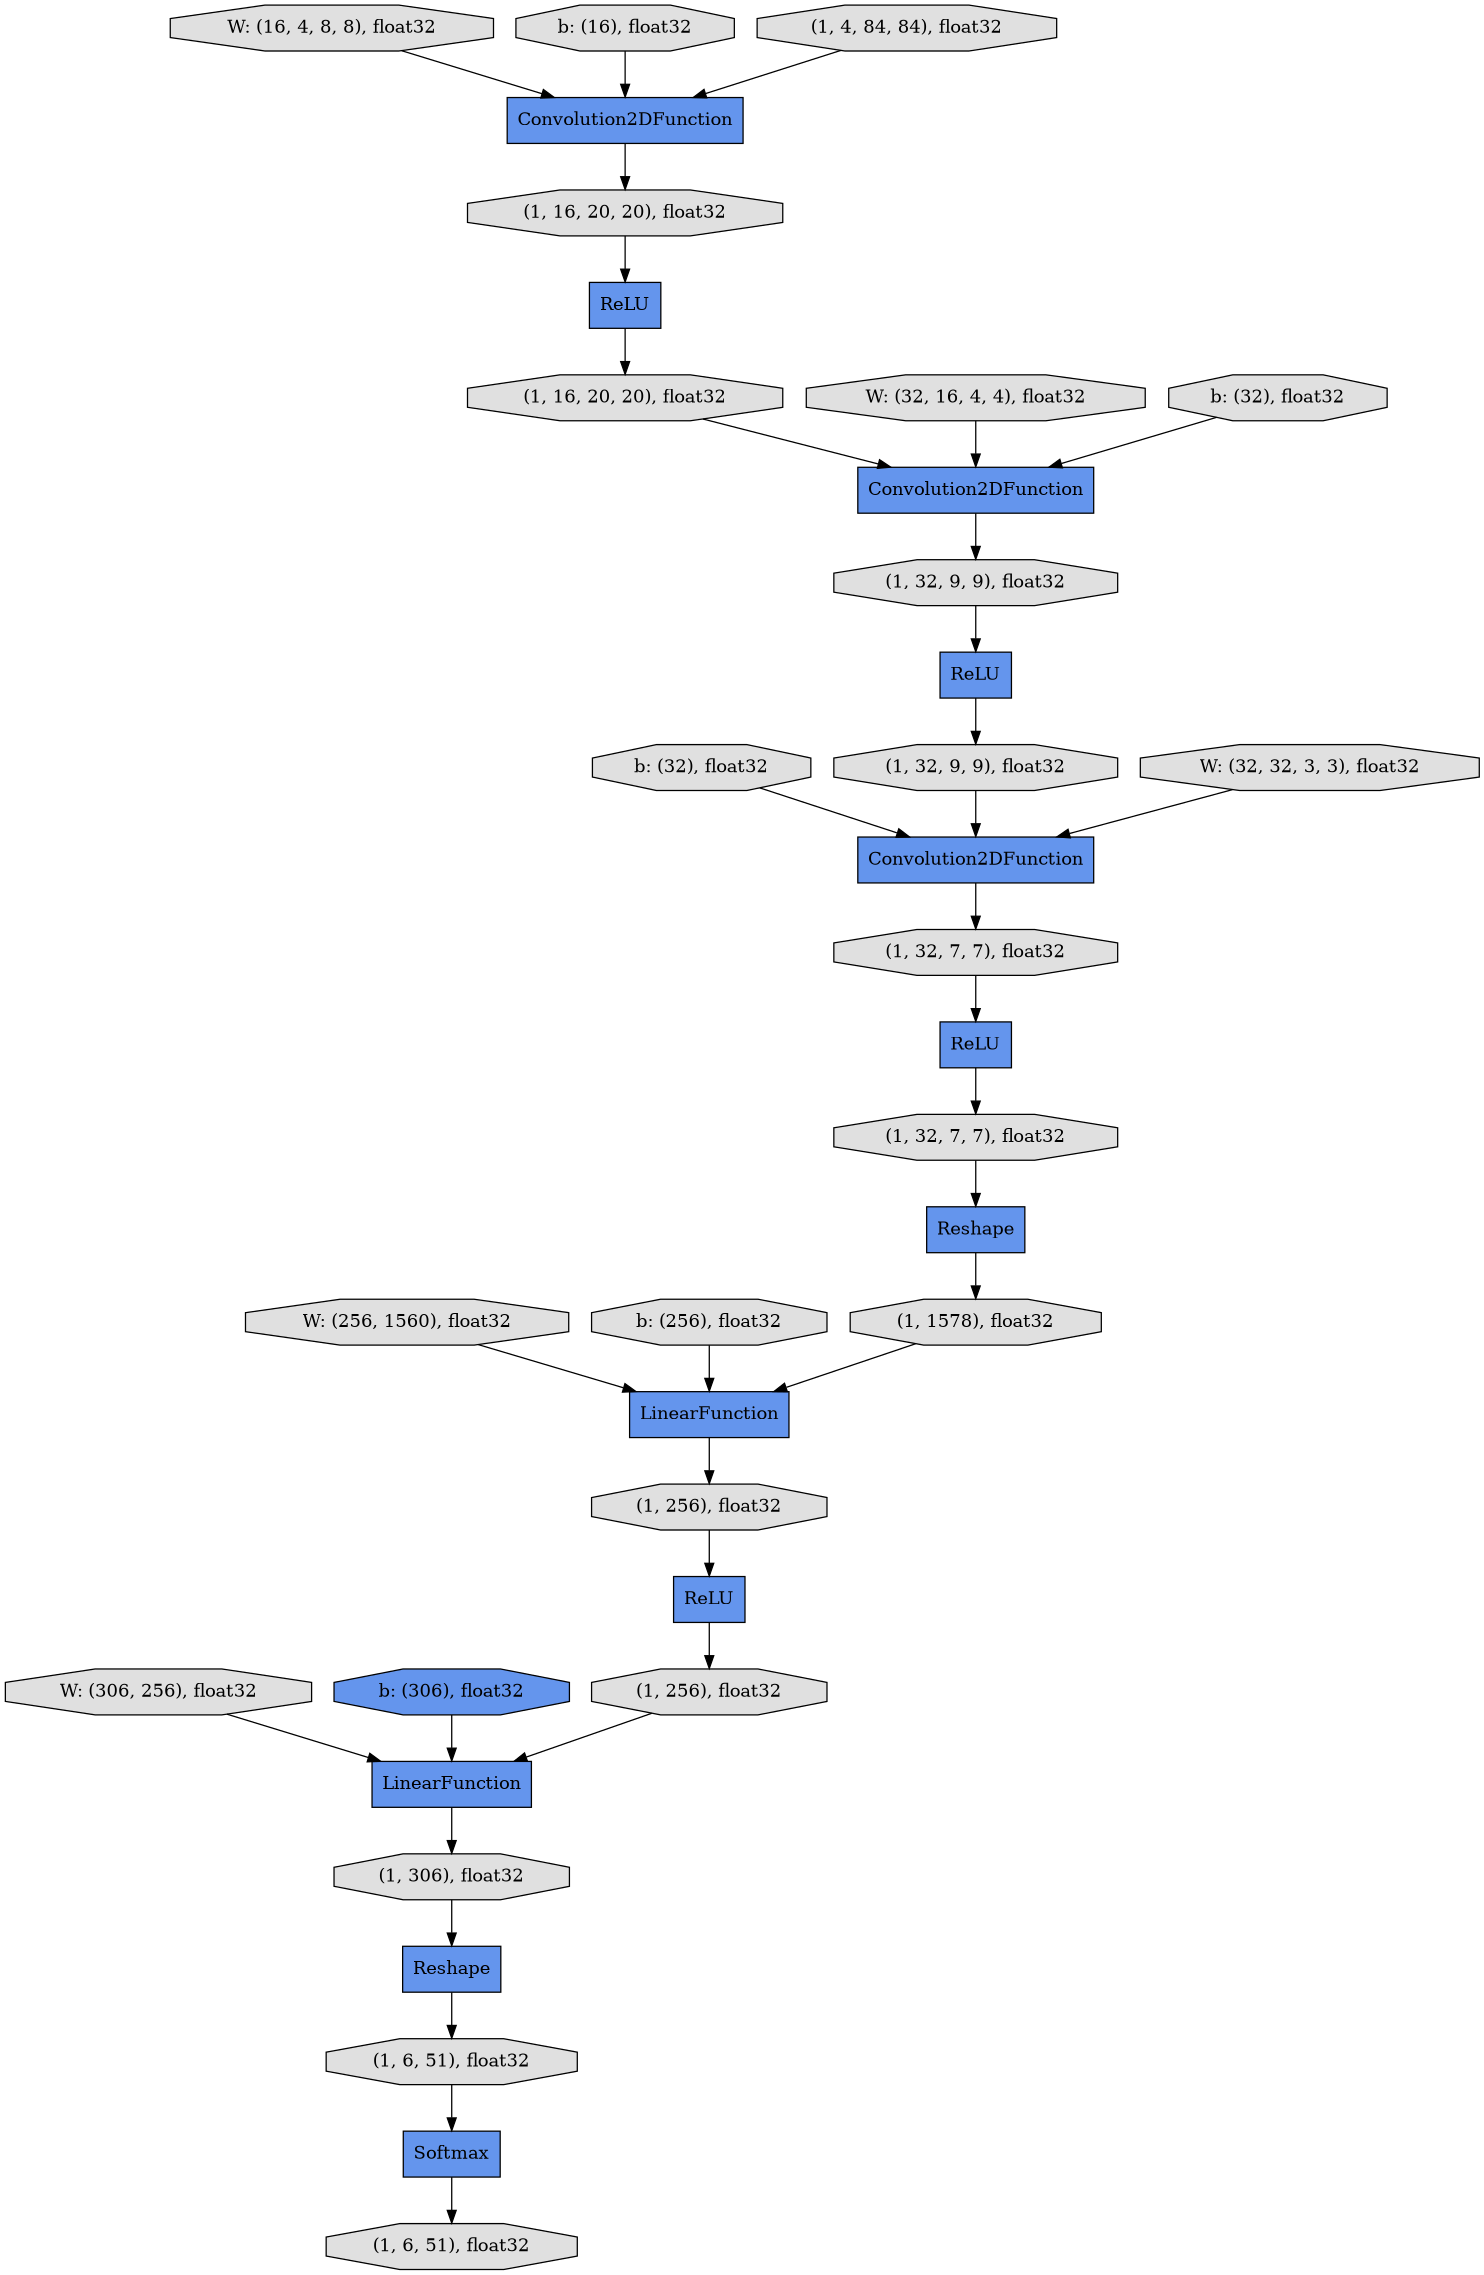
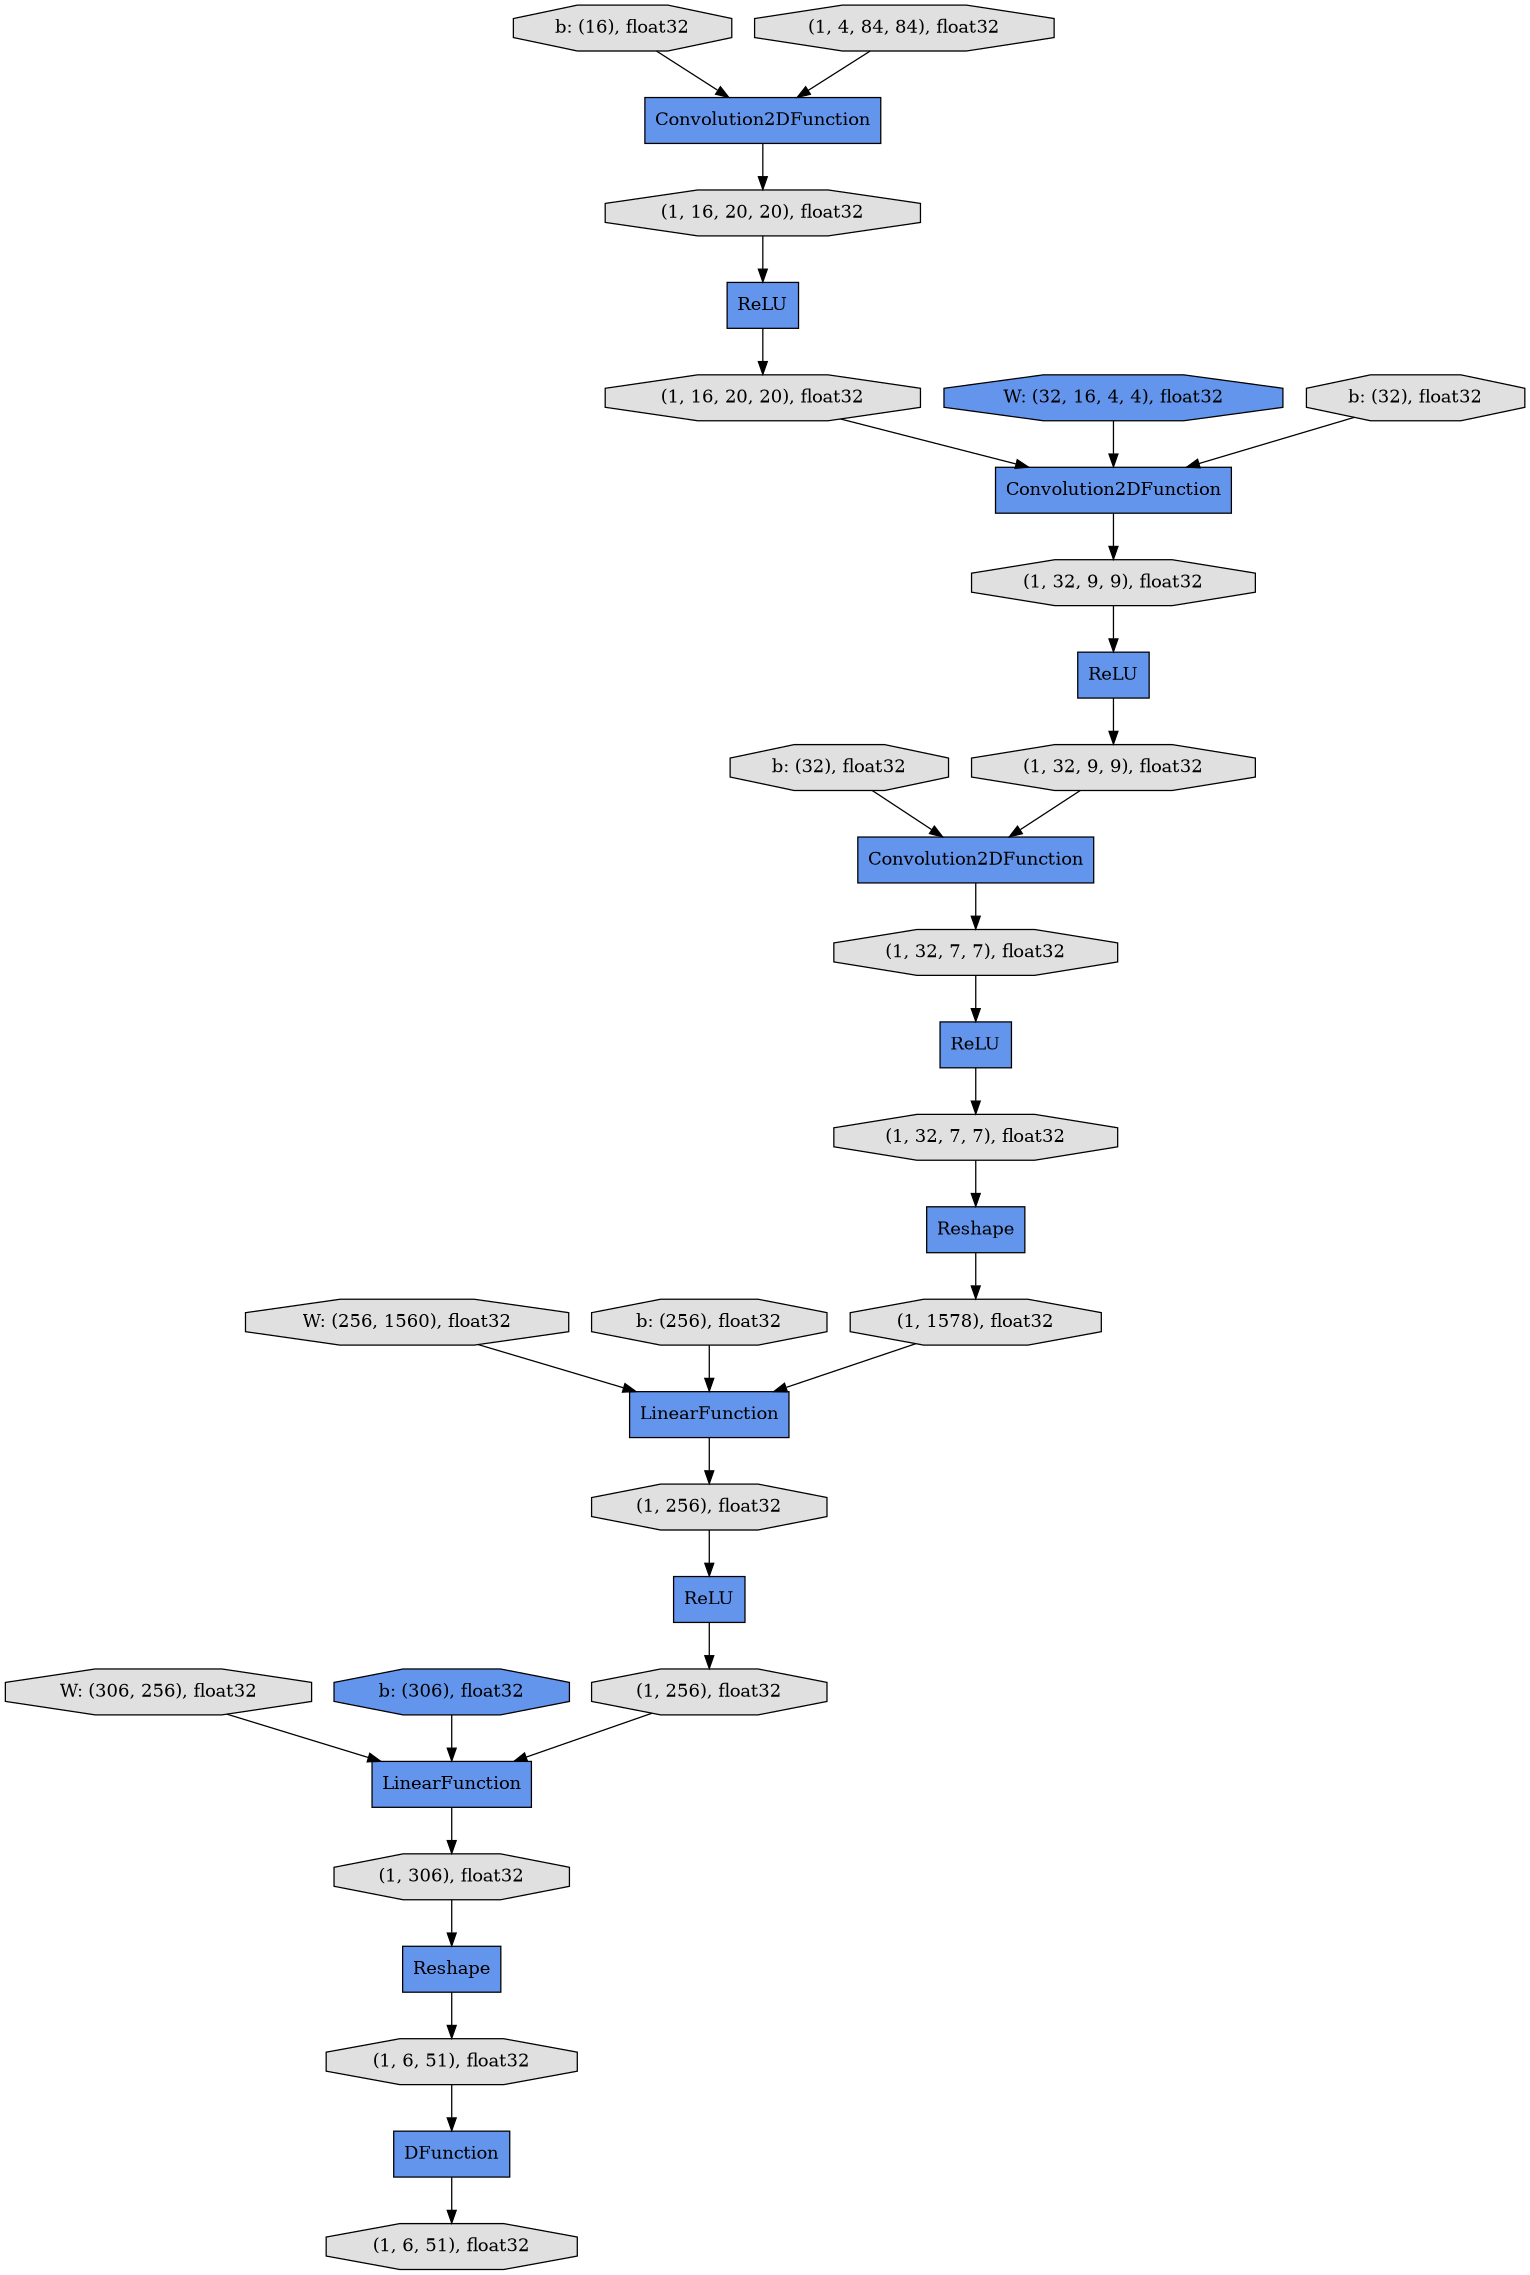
  digraph {
    rankdir=TB
    node [fillcolor="#E0E0E0" shape=octagon style=filled]
    n1 [fillcolor="#6495ED" label=ReLU shape=record]
    n2 [label="(1, 32, 7, 7), float32"]
    n3 [fillcolor="#6495ED" label=Reshape shape=record]
    n4 [label="(1, 6, 51), float32"]
-   n5 [fillcolor="#6495ED" label=Softmax shape=record]
+   n5 [fillcolor="#6495ED" label=DFunction shape=record]
    n6 [label="(1, 6, 51), float32"]
    n7 [label="(1, 16, 20, 20), float32"]
    n8 [fillcolor="#6495ED" label=Convolution2DFunction shape=record]
    n9 [label="(1, 32, 9, 9), float32"]
    n10 [label="b: (32), float32"]
    n11 [fillcolor="#6495ED" label=Convolution2DFunction shape=record]
    n12 [label="(1, 32, 7, 7), float32"]
    n13 [fillcolor="#6495ED" label=ReLU shape=record]
    n14 [label="(1, 32, 9, 9), float32"]
    n15 [fillcolor="#6495ED" label=ReLU shape=record]
    n16 [label="W: (306, 256), float32"]
    n17 [fillcolor="#6495ED" label=LinearFunction shape=record]
    n18 [label="(1, 306), float32"]
    n19 [fillcolor="#6495ED" label=Convolution2DFunction shape=record]
    n20 [label="(1, 16, 20, 20), float32"]
    n21 [label="W: (256, 1560), float32"]
    n22 [fillcolor="#6495ED" label=LinearFunction shape=record]
    n23 [label="(1, 256), float32"]
    n24 [fillcolor="#6495ED" label=ReLU shape=record]
    n25 [label="(1, 256), float32"]
-   n26 [label="W: (16, 4, 8, 8), float32"]
    n27 [label="(1, 1578), float32"]
    n28 [label="b: (256), float32"]
    n29 [label="b: (16), float32"]
-   n30 [label="W: (32, 32, 3, 3), float32"]
    n31 [fillcolor="#6495ED" label=Reshape shape=record]
-   n32 [label="W: (32, 16, 4, 4), float32"]
+   n32 [fillcolor="#6495ED" label="W: (32, 16, 4, 4), float32"]
    n33 [fillcolor="#6495ED" label="b: (306), float32"]
    n34 [label="b: (32), float32"]
    n35 [label="(1, 4, 84, 84), float32"]
    n1 -> n2
    n2 -> n3
    n3 -> n27
    n4 -> n5
    n5 -> n6
    n7 -> n8
    n8 -> n9
    n9 -> n13
    n10 -> n11
    n11 -> n12
    n12 -> n1
    n13 -> n14
    n14 -> n11
    n15 -> n7
    n16 -> n17
    n17 -> n18
    n18 -> n31
    n19 -> n20
    n20 -> n15
    n21 -> n22
    n22 -> n23
    n23 -> n24
    n24 -> n25
    n25 -> n17
-   n26 -> n19
    n27 -> n22
    n28 -> n22
    n29 -> n19
-   n30 -> n11
    n31 -> n4
    n32 -> n8
    n33 -> n17
    n34 -> n8
    n35 -> n19
  }
